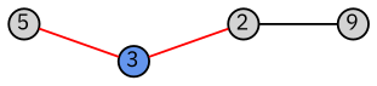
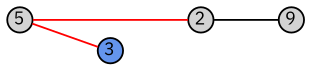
  graph {
    fontname="IBM Plex Sans"
    rankdir=LR
    splines=line
    node [fixedsize=true fontname="IBM Plex Sans" fontsize=10 shape=circle style=filled]
    edge [arrowhead=none fontname="IBM Plex Sans" penwidth=1 color=red]
    2 [height=0.19444 width=0.19444]
    n2 [height=0.19444 label=9 width=0.19444]
    3 [fillcolor=cornflowerblue height=0.19444 width=0.19444]
    5 [height=0.19444 width=0.19444]
    2 -- n2 [color=""]
-   3 -- 2
+   5 -- 2
    5 -- 3
  }
